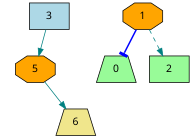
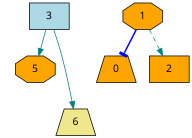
  digraph {
    node [fontname=Courrier style=filled fillcolor=orange shape=octagon]
    edge [style=solid arrowhead=normal color=teal]
    n1 [label=4 style=invis fillcolor="" shape=""]
    n2 [label=5]
    n3 [fillcolor=khaki label=6 shape=trapezium]
-   n4 [fillcolor=palegreen label=0 shape=trapezium]
+   n4 [label=0 shape=trapezium]
    n5 [label=1]
-   n6 [fillcolor=palegreen label=2 shape=box]
+   n6 [label=2 shape=box]
    n7 [fillcolor=lightblue label=3 shape=box]
    subgraph sub_1 {
      n1
      n2
    }
    n2 -> n1 [style=invis arrowhead="" color=""]
-   n2 -> n3
+   n7 -> n3
    n5 -> n4 [arrowhead=tee color=blue style=bold]
    n5 -> n6 [style=dashed]
    n7 -> n2
  }
